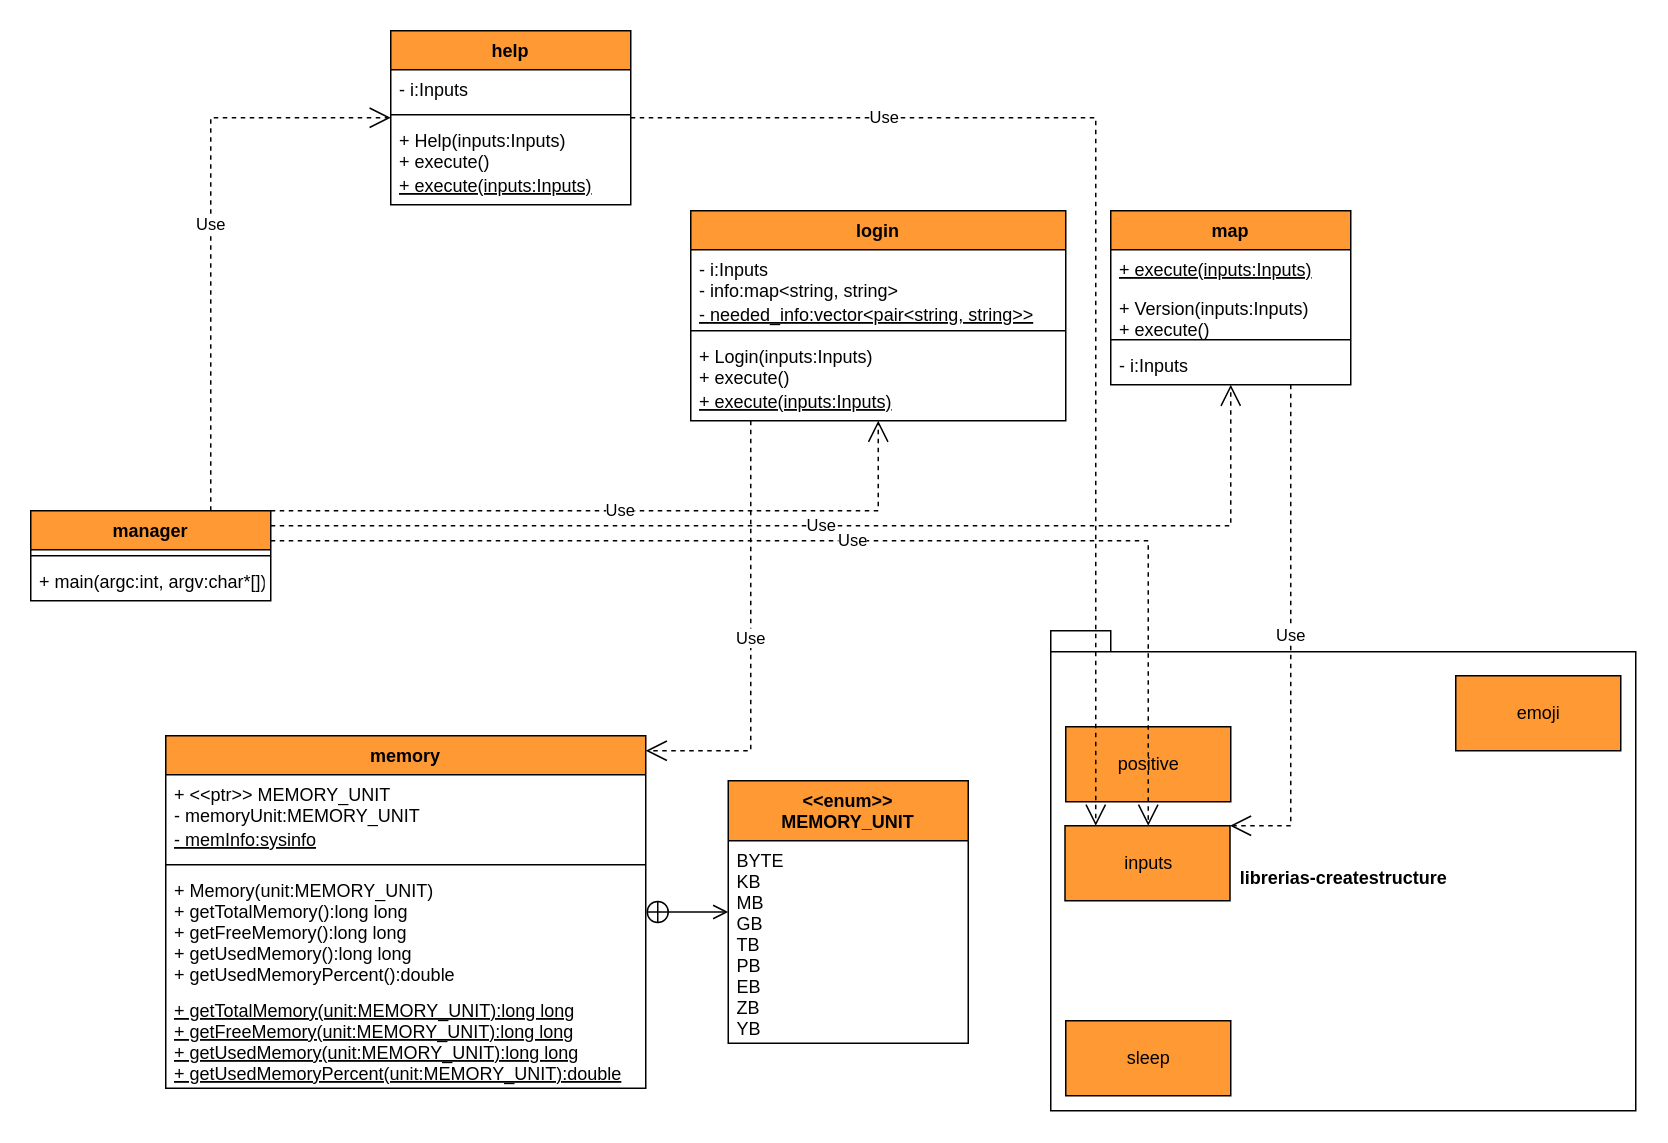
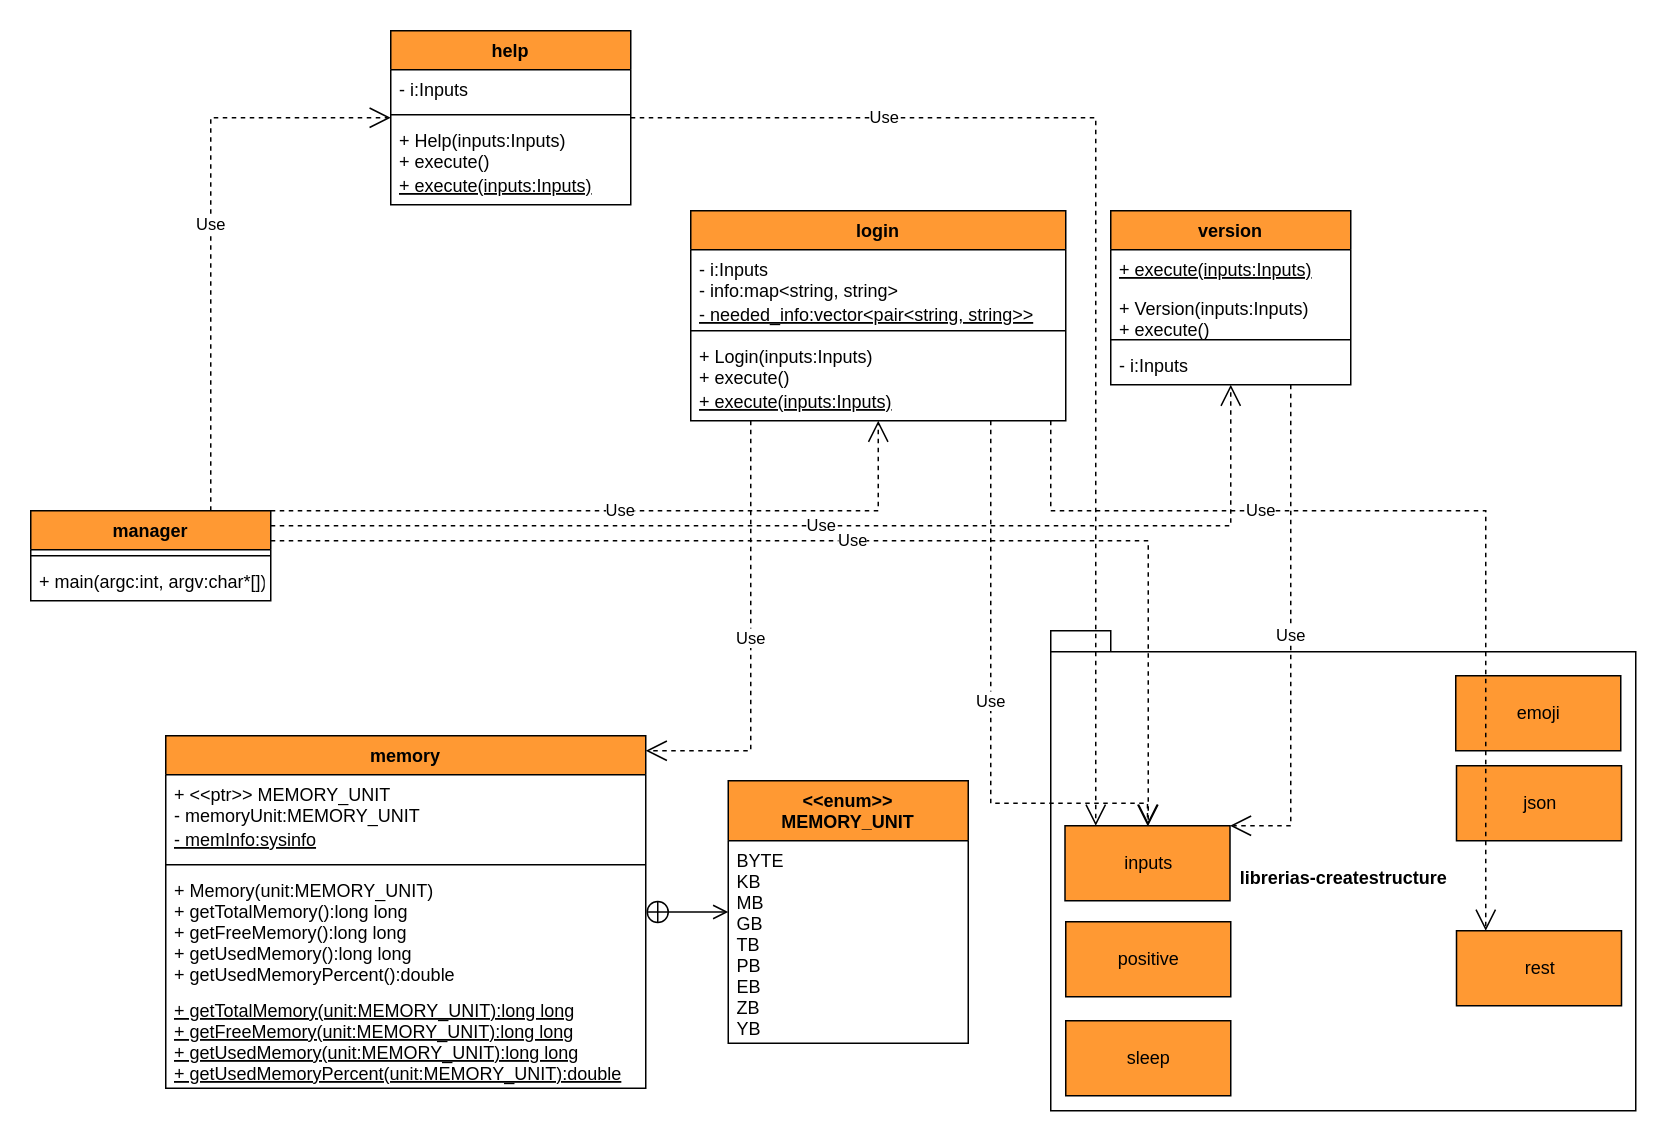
  <mxCell id="0" />
  <mxCell id="1" parent="0" />
  <mxCell id="2" value="librerias-createstructure" style="shape=folder;fontStyle=1;spacingTop=10;tabWidth=40;tabHeight=14;tabPosition=left;html=1;fillColor=#FFFFFF;" vertex="1" parent="1"><mxGeometry x="700" y="420" width="390" height="320" as="geometry" /></mxCell>
  <mxCell id="3" value="emoji" style="html=1;fillColor=#FF9933;" vertex="1" parent="1"><mxGeometry x="970" y="450" width="110" height="50" as="geometry" /></mxCell>
  <mxCell id="4" value="inputs" style="html=1;fillColor=#FF9933;" vertex="1" parent="1"><mxGeometry x="709.5" y="550" width="110" height="50" as="geometry" /></mxCell>
- <mxCell id="6" value="positive" style="html=1;fillColor=#FF9933;" vertex="1" parent="1"><mxGeometry x="710" y="484" width="110" height="50" as="geometry" /></mxCell>
+ <mxCell id="5" value="json" style="html=1;fillColor=#FF9933;" vertex="1" parent="1"><mxGeometry x="970.5" y="510" width="110" height="50" as="geometry" /></mxCell>
+ <mxCell id="6" value="positive" style="html=1;fillColor=#FF9933;" vertex="1" parent="1"><mxGeometry x="710" y="614" width="110" height="50" as="geometry" /></mxCell>
+ <mxCell id="7" value="rest" style="html=1;fillColor=#FF9933;" vertex="1" parent="1"><mxGeometry x="970.5" y="620" width="110" height="50" as="geometry" /></mxCell>
  <mxCell id="8" value="sleep" style="html=1;fillColor=#FF9933;" vertex="1" parent="1"><mxGeometry x="710" y="680" width="110" height="50" as="geometry" /></mxCell>
  <mxCell id="9" value="help" style="swimlane;fontStyle=1;align=center;verticalAlign=top;childLayout=stackLayout;horizontal=1;startSize=26;horizontalStack=0;resizeParent=1;resizeParentMax=0;resizeLast=0;collapsible=1;marginBottom=0;fillColor=#FF9933;" vertex="1" parent="1"><mxGeometry x="260" y="20" width="160" height="116" as="geometry" /></mxCell>
  <mxCell id="10" value="- i:Inputs" style="text;strokeColor=none;fillColor=none;align=left;verticalAlign=top;spacingLeft=4;spacingRight=4;overflow=hidden;rotatable=0;points=[[0,0.5],[1,0.5]];portConstraint=eastwest;" vertex="1" parent="9"><mxGeometry y="26" width="160" height="26" as="geometry" /></mxCell>
  <mxCell id="11" value="" style="line;strokeWidth=1;fillColor=none;align=left;verticalAlign=middle;spacingTop=-1;spacingLeft=3;spacingRight=3;rotatable=0;labelPosition=right;points=[];portConstraint=eastwest;" vertex="1" parent="9"><mxGeometry y="52" width="160" height="8" as="geometry" /></mxCell>
  <mxCell id="12" value="+ Help(inputs:Inputs)&#10;+ execute()" style="text;strokeColor=none;fillColor=none;align=left;verticalAlign=top;spacingLeft=4;spacingRight=4;overflow=hidden;rotatable=0;points=[[0,0.5],[1,0.5]];portConstraint=eastwest;" vertex="1" parent="9"><mxGeometry y="60" width="160" height="30" as="geometry" /></mxCell>
  <mxCell id="13" value="+ execute(inputs:Inputs)" style="text;strokeColor=none;fillColor=none;align=left;verticalAlign=top;spacingLeft=4;spacingRight=4;overflow=hidden;rotatable=0;points=[[0,0.5],[1,0.5]];portConstraint=eastwest;fontStyle=4" vertex="1" parent="9"><mxGeometry y="90" width="160" height="26" as="geometry" /></mxCell>
  <mxCell id="14" value="manager" style="swimlane;fontStyle=1;align=center;verticalAlign=top;childLayout=stackLayout;horizontal=1;startSize=26;horizontalStack=0;resizeParent=1;resizeParentMax=0;resizeLast=0;collapsible=1;marginBottom=0;fillColor=#FF9933;" vertex="1" parent="1"><mxGeometry x="20" y="340" width="160" height="60" as="geometry" /></mxCell>
  <mxCell id="15" value="" style="line;strokeWidth=1;fillColor=none;align=left;verticalAlign=middle;spacingTop=-1;spacingLeft=3;spacingRight=3;rotatable=0;labelPosition=right;points=[];portConstraint=eastwest;" vertex="1" parent="14"><mxGeometry y="26" width="160" height="8" as="geometry" /></mxCell>
  <mxCell id="16" value="+ main(argc:int, argv:char*[]):int" style="text;strokeColor=none;fillColor=none;align=left;verticalAlign=top;spacingLeft=4;spacingRight=4;overflow=hidden;rotatable=0;points=[[0,0.5],[1,0.5]];portConstraint=eastwest;" vertex="1" parent="14"><mxGeometry y="34" width="160" height="26" as="geometry" /></mxCell>
  <mxCell id="17" value="Use" style="endArrow=open;endSize=12;dashed=1;html=1;rounded=0;edgeStyle=orthogonalEdgeStyle;" edge="1" parent="1" source="14" target="4"><mxGeometry width="160" relative="1" as="geometry"><mxPoint x="870" y="390" as="sourcePoint" /><mxPoint x="1030" y="390" as="targetPoint" /><Array as="points"><mxPoint x="765" y="360" /></Array></mxGeometry></mxCell>
  <mxCell id="18" value="Use" style="endArrow=open;endSize=12;dashed=1;html=1;rounded=0;edgeStyle=orthogonalEdgeStyle;" edge="1" parent="1" source="14" target="26"><mxGeometry width="160" relative="1" as="geometry"><mxPoint x="880" y="400" as="sourcePoint" /><mxPoint x="1040" y="400" as="targetPoint" /><Array as="points"><mxPoint x="585" y="340" /></Array></mxGeometry></mxCell>
  <mxCell id="19" value="Use" style="endArrow=open;endSize=12;dashed=1;html=1;rounded=0;edgeStyle=orthogonalEdgeStyle;" edge="1" parent="1" source="14" target="38"><mxGeometry width="160" relative="1" as="geometry"><mxPoint x="890" y="410" as="sourcePoint" /><mxPoint x="1050" y="410" as="targetPoint" /><Array as="points"><mxPoint x="820" y="350" /></Array></mxGeometry></mxCell>
  <mxCell id="20" value="Use" style="endArrow=open;endSize=12;dashed=1;html=1;rounded=0;edgeStyle=orthogonalEdgeStyle;" edge="1" parent="1" source="14" target="9"><mxGeometry width="160" relative="1" as="geometry"><mxPoint x="900" y="420" as="sourcePoint" /><mxPoint x="1060" y="420" as="targetPoint" /><Array as="points"><mxPoint x="140" y="78" /></Array></mxGeometry></mxCell>
  <mxCell id="21" value="Use" style="endArrow=open;endSize=12;dashed=1;html=1;rounded=0;edgeStyle=orthogonalEdgeStyle;" edge="1" parent="1" source="9" target="4"><mxGeometry x="-0.569" width="160" relative="1" as="geometry"><mxPoint x="910" y="430" as="sourcePoint" /><mxPoint x="1070" y="430" as="targetPoint" /><Array as="points"><mxPoint x="730" y="78" /></Array><mxPoint as="offset" /></mxGeometry></mxCell>
+ <mxCell id="22" value="Use" style="endArrow=open;endSize=12;dashed=1;html=1;rounded=0;edgeStyle=orthogonalEdgeStyle;" edge="1" parent="1" source="26" target="7"><mxGeometry x="-0.365" width="160" relative="1" as="geometry"><mxPoint x="920" y="440" as="sourcePoint" /><mxPoint x="1080" y="440" as="targetPoint" /><Array as="points"><mxPoint x="700" y="340" /><mxPoint x="990" y="340" /></Array><mxPoint as="offset" /></mxGeometry></mxCell>
+ <mxCell id="23" value="Use" style="endArrow=open;endSize=12;dashed=1;html=1;rounded=0;edgeStyle=orthogonalEdgeStyle;" edge="1" parent="1" source="26" target="4"><mxGeometry width="160" relative="1" as="geometry"><mxPoint x="930" y="450" as="sourcePoint" /><mxPoint x="1090" y="450" as="targetPoint" /><Array as="points"><mxPoint x="660" y="535" /></Array></mxGeometry></mxCell>
  <mxCell id="24" value="Use" style="endArrow=open;endSize=12;dashed=1;html=1;rounded=0;edgeStyle=orthogonalEdgeStyle;" edge="1" parent="1" source="26" target="32"><mxGeometry width="160" relative="1" as="geometry"><mxPoint x="940" y="460" as="sourcePoint" /><mxPoint x="1100" y="460" as="targetPoint" /><Array as="points"><mxPoint x="500" y="500" /></Array></mxGeometry></mxCell>
  <mxCell id="25" value="Use" style="endArrow=open;endSize=12;dashed=1;html=1;rounded=0;edgeStyle=orthogonalEdgeStyle;" edge="1" parent="1" source="38" target="4"><mxGeometry width="160" relative="1" as="geometry"><mxPoint x="950" y="470" as="sourcePoint" /><mxPoint x="1110" y="470" as="targetPoint" /><Array as="points"><mxPoint x="860" y="550" /></Array></mxGeometry></mxCell>
  <mxCell id="26" value="login" style="swimlane;fontStyle=1;align=center;verticalAlign=top;childLayout=stackLayout;horizontal=1;startSize=26;horizontalStack=0;resizeParent=1;resizeParentMax=0;resizeLast=0;collapsible=1;marginBottom=0;fillColor=#FF9933;" vertex="1" parent="1"><mxGeometry x="460" y="140" width="250" height="140" as="geometry" /></mxCell>
  <mxCell id="27" value="- i:Inputs&#10;- info:map&lt;string, string&gt;" style="text;strokeColor=none;fillColor=none;align=left;verticalAlign=top;spacingLeft=4;spacingRight=4;overflow=hidden;rotatable=0;points=[[0,0.5],[1,0.5]];portConstraint=eastwest;" vertex="1" parent="26"><mxGeometry y="26" width="250" height="30" as="geometry" /></mxCell>
  <mxCell id="28" value="- needed_info:vector&lt;pair&lt;string, string&gt;&gt;" style="text;strokeColor=none;fillColor=none;align=left;verticalAlign=top;spacingLeft=4;spacingRight=4;overflow=hidden;rotatable=0;points=[[0,0.5],[1,0.5]];portConstraint=eastwest;fontStyle=4" vertex="1" parent="26"><mxGeometry y="56" width="250" height="20" as="geometry" /></mxCell>
  <mxCell id="29" value="" style="line;strokeWidth=1;fillColor=none;align=left;verticalAlign=middle;spacingTop=-1;spacingLeft=3;spacingRight=3;rotatable=0;labelPosition=right;points=[];portConstraint=eastwest;" vertex="1" parent="26"><mxGeometry y="76" width="250" height="8" as="geometry" /></mxCell>
  <mxCell id="30" value="+ Login(inputs:Inputs)&#10;+ execute()" style="text;strokeColor=none;fillColor=none;align=left;verticalAlign=top;spacingLeft=4;spacingRight=4;overflow=hidden;rotatable=0;points=[[0,0.5],[1,0.5]];portConstraint=eastwest;" vertex="1" parent="26"><mxGeometry y="84" width="250" height="30" as="geometry" /></mxCell>
  <mxCell id="31" value="+ execute(inputs:Inputs)" style="text;strokeColor=none;fillColor=none;align=left;verticalAlign=top;spacingLeft=4;spacingRight=4;overflow=hidden;rotatable=0;points=[[0,0.5],[1,0.5]];portConstraint=eastwest;fontStyle=4" vertex="1" parent="26"><mxGeometry y="114" width="250" height="26" as="geometry" /></mxCell>
  <mxCell id="32" value="memory" style="swimlane;fontStyle=1;align=center;verticalAlign=top;childLayout=stackLayout;horizontal=1;startSize=26;horizontalStack=0;resizeParent=1;resizeParentMax=0;resizeLast=0;collapsible=1;marginBottom=0;fillColor=#FF9933;" vertex="1" parent="1"><mxGeometry x="110" y="490" width="320" height="235" as="geometry" /></mxCell>
  <mxCell id="33" value="+ &lt;&lt;ptr&gt;&gt; MEMORY_UNIT&#10;- memoryUnit:MEMORY_UNIT" style="text;strokeColor=none;fillColor=none;align=left;verticalAlign=top;spacingLeft=4;spacingRight=4;overflow=hidden;rotatable=0;points=[[0,0.5],[1,0.5]];portConstraint=eastwest;" vertex="1" parent="32"><mxGeometry y="26" width="320" height="30" as="geometry" /></mxCell>
  <mxCell id="34" value="- memInfo:sysinfo" style="text;strokeColor=none;fillColor=none;align=left;verticalAlign=top;spacingLeft=4;spacingRight=4;overflow=hidden;rotatable=0;points=[[0,0.5],[1,0.5]];portConstraint=eastwest;fontStyle=4" vertex="1" parent="32"><mxGeometry y="56" width="320" height="26" as="geometry" /></mxCell>
  <mxCell id="35" value="" style="line;strokeWidth=1;fillColor=none;align=left;verticalAlign=middle;spacingTop=-1;spacingLeft=3;spacingRight=3;rotatable=0;labelPosition=right;points=[];portConstraint=eastwest;" vertex="1" parent="32"><mxGeometry y="82" width="320" height="8" as="geometry" /></mxCell>
  <mxCell id="36" value="+ Memory(unit:MEMORY_UNIT)&#10;+ getTotalMemory():long long&#10;+ getFreeMemory():long long&#10;+ getUsedMemory():long long&#10;+ getUsedMemoryPercent():double" style="text;strokeColor=none;fillColor=none;align=left;verticalAlign=top;spacingLeft=4;spacingRight=4;overflow=hidden;rotatable=0;points=[[0,0.5],[1,0.5]];portConstraint=eastwest;" vertex="1" parent="32"><mxGeometry y="90" width="320" height="80" as="geometry" /></mxCell>
  <mxCell id="37" value="+ getTotalMemory(unit:MEMORY_UNIT):long long&#10;+ getFreeMemory(unit:MEMORY_UNIT):long long&#10;+ getUsedMemory(unit:MEMORY_UNIT):long long&#10;+ getUsedMemoryPercent(unit:MEMORY_UNIT):double" style="text;strokeColor=none;fillColor=none;align=left;verticalAlign=top;spacingLeft=4;spacingRight=4;overflow=hidden;rotatable=0;points=[[0,0.5],[1,0.5]];portConstraint=eastwest;fontStyle=4" vertex="1" parent="32"><mxGeometry y="170" width="320" height="65" as="geometry" /></mxCell>
- <mxCell id="38" value="map" style="swimlane;fontStyle=1;align=center;verticalAlign=top;childLayout=stackLayout;horizontal=1;startSize=26;horizontalStack=0;resizeParent=1;resizeParentMax=0;resizeLast=0;collapsible=1;marginBottom=0;fillColor=#FF9933;" vertex="1" parent="1"><mxGeometry x="740" y="140" width="160" height="116" as="geometry" /></mxCell>
+ <mxCell id="38" value="version" style="swimlane;fontStyle=1;align=center;verticalAlign=top;childLayout=stackLayout;horizontal=1;startSize=26;horizontalStack=0;resizeParent=1;resizeParentMax=0;resizeLast=0;collapsible=1;marginBottom=0;fillColor=#FF9933;" vertex="1" parent="1"><mxGeometry x="740" y="140" width="160" height="116" as="geometry" /></mxCell>
  <mxCell id="39" value="+ execute(inputs:Inputs)" style="text;strokeColor=none;fillColor=none;align=left;verticalAlign=top;spacingLeft=4;spacingRight=4;overflow=hidden;rotatable=0;points=[[0,0.5],[1,0.5]];portConstraint=eastwest;fontStyle=4" vertex="1" parent="38"><mxGeometry y="26" width="160" height="26" as="geometry" /></mxCell>
  <mxCell id="40" value="+ Version(inputs:Inputs)&#10;+ execute()" style="text;strokeColor=none;fillColor=none;align=left;verticalAlign=top;spacingLeft=4;spacingRight=4;overflow=hidden;rotatable=0;points=[[0,0.5],[1,0.5]];portConstraint=eastwest;" vertex="1" parent="38"><mxGeometry y="52" width="160" height="30" as="geometry" /></mxCell>
  <mxCell id="41" value="" style="line;strokeWidth=1;fillColor=none;align=left;verticalAlign=middle;spacingTop=-1;spacingLeft=3;spacingRight=3;rotatable=0;labelPosition=right;points=[];portConstraint=eastwest;" vertex="1" parent="38"><mxGeometry y="82" width="160" height="8" as="geometry" /></mxCell>
  <mxCell id="42" value="- i:Inputs" style="text;strokeColor=none;fillColor=none;align=left;verticalAlign=top;spacingLeft=4;spacingRight=4;overflow=hidden;rotatable=0;points=[[0,0.5],[1,0.5]];portConstraint=eastwest;" vertex="1" parent="38"><mxGeometry y="90" width="160" height="26" as="geometry" /></mxCell>
  <mxCell id="43" value="&lt;&lt;enum&gt;&gt;&#10;MEMORY_UNIT" style="swimlane;fontStyle=1;align=center;verticalAlign=top;childLayout=stackLayout;horizontal=1;startSize=40;horizontalStack=0;resizeParent=1;resizeParentMax=0;resizeLast=0;collapsible=1;marginBottom=0;fillColor=#FF9933;" vertex="1" parent="1"><mxGeometry x="485" y="520" width="160" height="175" as="geometry" /></mxCell>
  <mxCell id="44" value="BYTE&#10;KB&#10;MB&#10;GB&#10;TB&#10;PB&#10;EB&#10;ZB&#10;YB" style="text;strokeColor=none;fillColor=none;align=left;verticalAlign=top;spacingLeft=4;spacingRight=4;overflow=hidden;rotatable=0;points=[[0,0.5],[1,0.5]];portConstraint=eastwest;" vertex="1" parent="43"><mxGeometry y="40" width="160" height="135" as="geometry" /></mxCell>
  <mxCell id="45" value="" style="endArrow=open;startArrow=circlePlus;endFill=0;startFill=0;endSize=8;html=1;rounded=0;edgeStyle=orthogonalEdgeStyle;" edge="1" parent="1" source="32" target="43"><mxGeometry width="160" relative="1" as="geometry"><mxPoint x="1260" y="550" as="sourcePoint" /><mxPoint x="1420" y="550" as="targetPoint" /></mxGeometry></mxCell>
